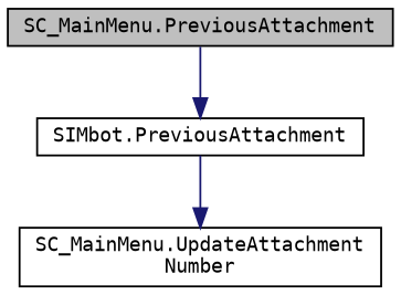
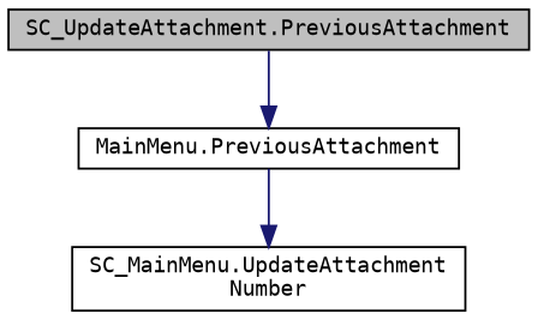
  digraph {
    fontname="DejaVu Sans Mono"
    rankdir=TB
    node [color=black fillcolor=white fontname="DejaVu Sans Mono" fontsize=10 shape=record style=filled]
    edge [color=midnightblue fontname="DejaVu Sans Mono" fontsize=10 labelfontname=Helvetica labelfontsize=10 style=solid]
-   n1 [fillcolor=grey75 fontcolor=black height=0.2 label="SC_MainMenu.PreviousAttachment" width=0.4]
-   n2 [height=0.2 label="SIMbot.PreviousAttachment" width=0.4]
+   n1 [fillcolor=grey75 fontcolor=black height=0.2 label="SC_UpdateAttachment.PreviousAttachment" width=0.4]
+   n2 [height=0.2 label="MainMenu.PreviousAttachment" width=0.4]
    n3 [height=0.2 label="SC_MainMenu.UpdateAttachment\lNumber" width=0.4]
    n1 -> n2
    n2 -> n3
  }
